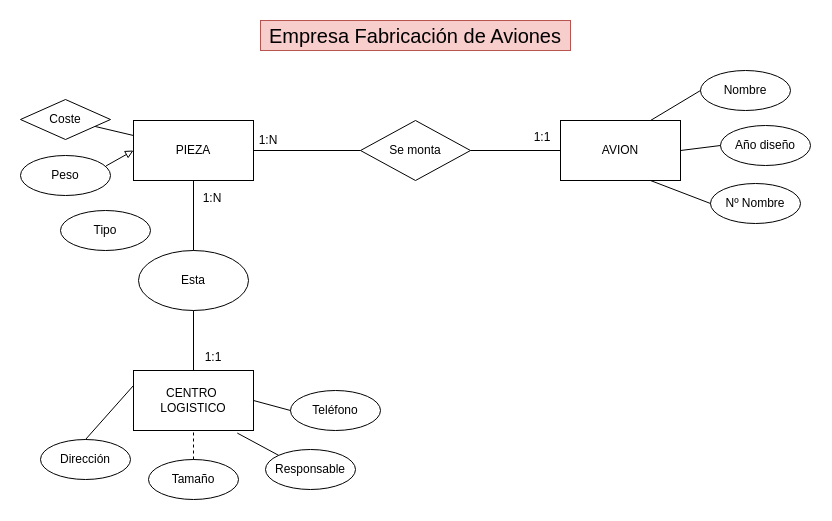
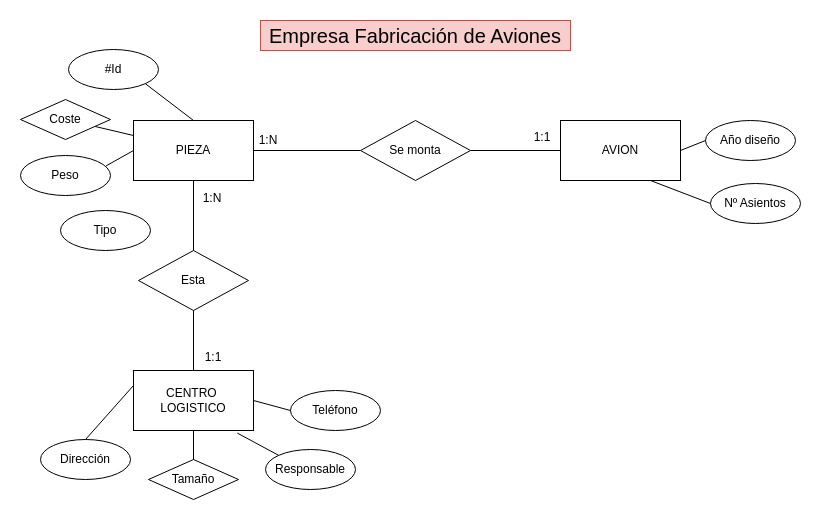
  <mxCell id="0" />
  <mxCell id="1" parent="0" />
  <mxCell id="2" value="&lt;font style=&quot;font-size: 20px;&quot;&gt;Empresa Fabricación de Aviones&lt;/font&gt;" style="text;html=1;strokeColor=#b85450;fillColor=#f8cecc;align=center;verticalAlign=middle;whiteSpace=wrap;rounded=0;" parent="1" vertex="1"><mxGeometry x="260" y="20" width="310" height="30" as="geometry" /></mxCell>
  <mxCell id="3" value="AVION" style="rounded=0;whiteSpace=wrap;html=1;" parent="1" vertex="1"><mxGeometry x="560" y="120" width="120" height="60" as="geometry" /></mxCell>
  <mxCell id="4" value="PIEZA" style="rounded=0;whiteSpace=wrap;html=1;" parent="1" vertex="1"><mxGeometry x="133" y="120" width="120" height="60" as="geometry" /></mxCell>
  <mxCell id="5" value="CENTRO&amp;nbsp;&lt;br&gt;LOGISTICO" style="rounded=0;whiteSpace=wrap;html=1;" parent="1" vertex="1"><mxGeometry x="133" y="370" width="120" height="60" as="geometry" /></mxCell>
- <mxCell id="6" value="Esta" style="ellipse;whiteSpace=wrap;html=1;" parent="1" vertex="1"><mxGeometry x="138" y="250" width="110" height="60" as="geometry" /></mxCell>
+ <mxCell id="6" value="Esta" style="rhombus;whiteSpace=wrap;html=1;" parent="1" vertex="1"><mxGeometry x="138" y="250" width="110" height="60" as="geometry" /></mxCell>
  <mxCell id="7" value="" style="endArrow=none;html=1;rounded=0;entryX=0.5;entryY=1;entryDx=0;entryDy=0;exitX=0.5;exitY=0;exitDx=0;exitDy=0;" parent="1" source="5" target="6" edge="1"><mxGeometry width="50" height="50" relative="1" as="geometry"><mxPoint x="40" y="380" as="sourcePoint" /><mxPoint x="90" y="330" as="targetPoint" /></mxGeometry></mxCell>
  <mxCell id="8" value="" style="endArrow=none;html=1;rounded=0;entryX=0.5;entryY=1;entryDx=0;entryDy=0;exitX=0.5;exitY=0;exitDx=0;exitDy=0;" parent="1" source="6" target="4" edge="1"><mxGeometry width="50" height="50" relative="1" as="geometry"><mxPoint x="100" y="260" as="sourcePoint" /><mxPoint x="150" y="210" as="targetPoint" /></mxGeometry></mxCell>
  <mxCell id="9" value="1:N" style="text;html=1;strokeColor=none;fillColor=none;align=center;verticalAlign=middle;whiteSpace=wrap;rounded=0;" parent="1" vertex="1"><mxGeometry x="182" y="183" width="60" height="30" as="geometry" /></mxCell>
  <mxCell id="10" value="1:1" style="text;html=1;strokeColor=none;fillColor=none;align=center;verticalAlign=middle;whiteSpace=wrap;rounded=0;" parent="1" vertex="1"><mxGeometry x="183" y="342" width="60" height="30" as="geometry" /></mxCell>
  <mxCell id="11" value="Se monta" style="rhombus;whiteSpace=wrap;html=1;" parent="1" vertex="1"><mxGeometry x="360" y="120" width="110" height="60" as="geometry" /></mxCell>
  <mxCell id="12" value="" style="endArrow=none;html=1;rounded=0;exitX=1;exitY=0.5;exitDx=0;exitDy=0;entryX=0;entryY=0.5;entryDx=0;entryDy=0;" parent="1" source="4" target="11" edge="1"><mxGeometry width="50" height="50" relative="1" as="geometry"><mxPoint x="320" y="230" as="sourcePoint" /><mxPoint x="370" y="180" as="targetPoint" /></mxGeometry></mxCell>
  <mxCell id="13" value="" style="endArrow=none;html=1;rounded=0;entryX=0;entryY=0.5;entryDx=0;entryDy=0;" parent="1" target="3" edge="1"><mxGeometry width="50" height="50" relative="1" as="geometry"><mxPoint x="470" y="150" as="sourcePoint" /><mxPoint x="540" y="150" as="targetPoint" /></mxGeometry></mxCell>
  <mxCell id="14" value="1:N" style="text;html=1;strokeColor=none;fillColor=none;align=center;verticalAlign=middle;whiteSpace=wrap;rounded=0;" parent="1" vertex="1"><mxGeometry x="238" y="125" width="60" height="30" as="geometry" /></mxCell>
  <mxCell id="15" value="1:1" style="text;html=1;strokeColor=none;fillColor=none;align=center;verticalAlign=middle;whiteSpace=wrap;rounded=0;" parent="1" vertex="1"><mxGeometry x="512" y="122" width="60" height="30" as="geometry" /></mxCell>
- <mxCell id="16" value="Nombre" style="ellipse;whiteSpace=wrap;html=1;" parent="1" vertex="1"><mxGeometry x="700" y="70" width="90" height="40" as="geometry" /></mxCell>
- <mxCell id="17" value="Año diseño" style="ellipse;whiteSpace=wrap;html=1;" parent="1" vertex="1"><mxGeometry x="720" y="125" width="90" height="40" as="geometry" /></mxCell>
- <mxCell id="18" value="Nº Nombre" style="ellipse;whiteSpace=wrap;html=1;" parent="1" vertex="1"><mxGeometry x="710" y="183" width="90" height="40" as="geometry" /></mxCell>
+ <mxCell id="17" value="Año diseño" style="ellipse;whiteSpace=wrap;html=1;" parent="1" vertex="1"><mxGeometry x="705" y="120" width="90" height="40" as="geometry" /></mxCell>
+ <mxCell id="18" value="Nº Asientos" style="ellipse;whiteSpace=wrap;html=1;" parent="1" vertex="1"><mxGeometry x="710" y="183" width="90" height="40" as="geometry" /></mxCell>
  <mxCell id="19" value="Dirección" style="ellipse;whiteSpace=wrap;html=1;" parent="1" vertex="1"><mxGeometry x="40" y="439" width="90" height="40" as="geometry" /></mxCell>
- <mxCell id="20" value="Tamaño" style="ellipse;whiteSpace=wrap;html=1;" parent="1" vertex="1"><mxGeometry x="148" y="459" width="90" height="40" as="geometry" /></mxCell>
+ <mxCell id="20" value="Tamaño" style="rhombus;whiteSpace=wrap;html=1;" parent="1" vertex="1"><mxGeometry x="148" y="459" width="90" height="40" as="geometry" /></mxCell>
  <mxCell id="21" value="Peso" style="ellipse;whiteSpace=wrap;html=1;" parent="1" vertex="1"><mxGeometry x="20" y="155" width="90" height="40" as="geometry" /></mxCell>
  <mxCell id="22" style="rounded=0;orthogonalLoop=1;jettySize=auto;html=1;endArrow=none;endFill=0;entryX=0;entryY=0.25;entryDx=0;entryDy=0;" parent="1" source="23" target="4" edge="1"><mxGeometry relative="1" as="geometry"><mxPoint x="130" y="119" as="targetPoint" /></mxGeometry></mxCell>
  <mxCell id="23" value="Coste" style="rhombus;whiteSpace=wrap;html=1;" parent="1" vertex="1"><mxGeometry x="20" y="99" width="90" height="40" as="geometry" /></mxCell>
  <mxCell id="24" value="Responsable" style="ellipse;whiteSpace=wrap;html=1;" parent="1" vertex="1"><mxGeometry x="265" y="449" width="90" height="40" as="geometry" /></mxCell>
+ <mxCell id="25" value="#Id" style="ellipse;whiteSpace=wrap;html=1;" parent="1" vertex="1"><mxGeometry x="68" y="49" width="90" height="40" as="geometry" /></mxCell>
  <mxCell id="26" value="Tipo" style="ellipse;whiteSpace=wrap;html=1;" parent="1" vertex="1"><mxGeometry x="60" y="210" width="90" height="40" as="geometry" /></mxCell>
- <mxCell id="28" style="rounded=0;orthogonalLoop=1;jettySize=auto;html=1;endArrow=block;endFill=0;entryX=0;entryY=0.5;entryDx=0;entryDy=0;exitX=0.951;exitY=0.26;exitDx=0;exitDy=0;exitPerimeter=0;" parent="1" source="21" target="4" edge="1"><mxGeometry relative="1" as="geometry"><mxPoint x="143" y="145" as="targetPoint" /><mxPoint x="115" y="138" as="sourcePoint" /></mxGeometry></mxCell>
- <mxCell id="29" value="" style="endArrow=none;html=1;rounded=0;exitX=0.75;exitY=0;exitDx=0;exitDy=0;entryX=0;entryY=0.5;entryDx=0;entryDy=0;" parent="1" source="3" target="16" edge="1"><mxGeometry width="50" height="50" relative="1" as="geometry"><mxPoint x="155" y="93" as="sourcePoint" /><mxPoint x="203" y="130" as="targetPoint" /></mxGeometry></mxCell>
+ <mxCell id="27" value="" style="endArrow=none;html=1;rounded=0;exitX=1;exitY=1;exitDx=0;exitDy=0;entryX=0.5;entryY=0;entryDx=0;entryDy=0;" parent="1" source="25" target="4" edge="1"><mxGeometry width="50" height="50" relative="1" as="geometry"><mxPoint x="360" y="279" as="sourcePoint" /><mxPoint x="410" y="229" as="targetPoint" /></mxGeometry></mxCell>
+ <mxCell id="28" style="rounded=0;orthogonalLoop=1;jettySize=auto;html=1;endArrow=none;endFill=0;entryX=0;entryY=0.5;entryDx=0;entryDy=0;exitX=0.951;exitY=0.26;exitDx=0;exitDy=0;exitPerimeter=0;" parent="1" source="21" target="4" edge="1"><mxGeometry relative="1" as="geometry"><mxPoint x="143" y="145" as="targetPoint" /><mxPoint x="115" y="138" as="sourcePoint" /></mxGeometry></mxCell>
  <mxCell id="30" value="" style="endArrow=none;html=1;rounded=0;exitX=1;exitY=0.5;exitDx=0;exitDy=0;entryX=0;entryY=0.5;entryDx=0;entryDy=0;" parent="1" source="3" target="17" edge="1"><mxGeometry width="50" height="50" relative="1" as="geometry"><mxPoint x="660" y="130" as="sourcePoint" /><mxPoint x="710" y="100" as="targetPoint" /></mxGeometry></mxCell>
  <mxCell id="31" value="" style="endArrow=none;html=1;rounded=0;exitX=0.75;exitY=1;exitDx=0;exitDy=0;entryX=0;entryY=0.5;entryDx=0;entryDy=0;" parent="1" source="3" target="18" edge="1"><mxGeometry width="50" height="50" relative="1" as="geometry"><mxPoint x="670" y="140" as="sourcePoint" /><mxPoint x="720" y="110" as="targetPoint" /></mxGeometry></mxCell>
  <mxCell id="32" style="rounded=0;orthogonalLoop=1;jettySize=auto;html=1;endArrow=none;endFill=0;entryX=0;entryY=0.25;entryDx=0;entryDy=0;exitX=0.5;exitY=0;exitDx=0;exitDy=0;" parent="1" source="19" target="5" edge="1"><mxGeometry relative="1" as="geometry"><mxPoint x="95" y="405" as="targetPoint" /><mxPoint x="75" y="439" as="sourcePoint" /></mxGeometry></mxCell>
- <mxCell id="33" style="rounded=0;orthogonalLoop=1;jettySize=auto;html=1;endArrow=none;endFill=0;entryX=0.5;entryY=1;entryDx=0;entryDy=0;exitX=0.5;exitY=0;exitDx=0;exitDy=0;dashed=1;" parent="1" source="20" target="5" edge="1"><mxGeometry relative="1" as="geometry"><mxPoint x="177" y="202" as="targetPoint" /><mxPoint x="157" y="236" as="sourcePoint" /></mxGeometry></mxCell>
+ <mxCell id="33" style="rounded=0;orthogonalLoop=1;jettySize=auto;html=1;endArrow=none;endFill=0;entryX=0.5;entryY=1;entryDx=0;entryDy=0;exitX=0.5;exitY=0;exitDx=0;exitDy=0;" parent="1" source="20" target="5" edge="1"><mxGeometry relative="1" as="geometry"><mxPoint x="177" y="202" as="targetPoint" /><mxPoint x="157" y="236" as="sourcePoint" /></mxGeometry></mxCell>
  <mxCell id="34" value="Teléfono" style="ellipse;whiteSpace=wrap;html=1;" parent="1" vertex="1"><mxGeometry x="290" y="390" width="90" height="40" as="geometry" /></mxCell>
  <mxCell id="35" style="rounded=0;orthogonalLoop=1;jettySize=auto;html=1;endArrow=none;endFill=0;entryX=0;entryY=0.5;entryDx=0;entryDy=0;exitX=1;exitY=0.5;exitDx=0;exitDy=0;" parent="1" source="5" target="34" edge="1"><mxGeometry relative="1" as="geometry"><mxPoint x="167" y="192" as="targetPoint" /><mxPoint x="147" y="226" as="sourcePoint" /></mxGeometry></mxCell>
  <mxCell id="36" style="rounded=0;orthogonalLoop=1;jettySize=auto;html=1;endArrow=none;endFill=0;entryX=0.865;entryY=1.043;entryDx=0;entryDy=0;exitX=0;exitY=0;exitDx=0;exitDy=0;entryPerimeter=0;" parent="1" source="24" target="5" edge="1"><mxGeometry relative="1" as="geometry"><mxPoint x="177" y="202" as="targetPoint" /><mxPoint x="157" y="236" as="sourcePoint" /></mxGeometry></mxCell>
